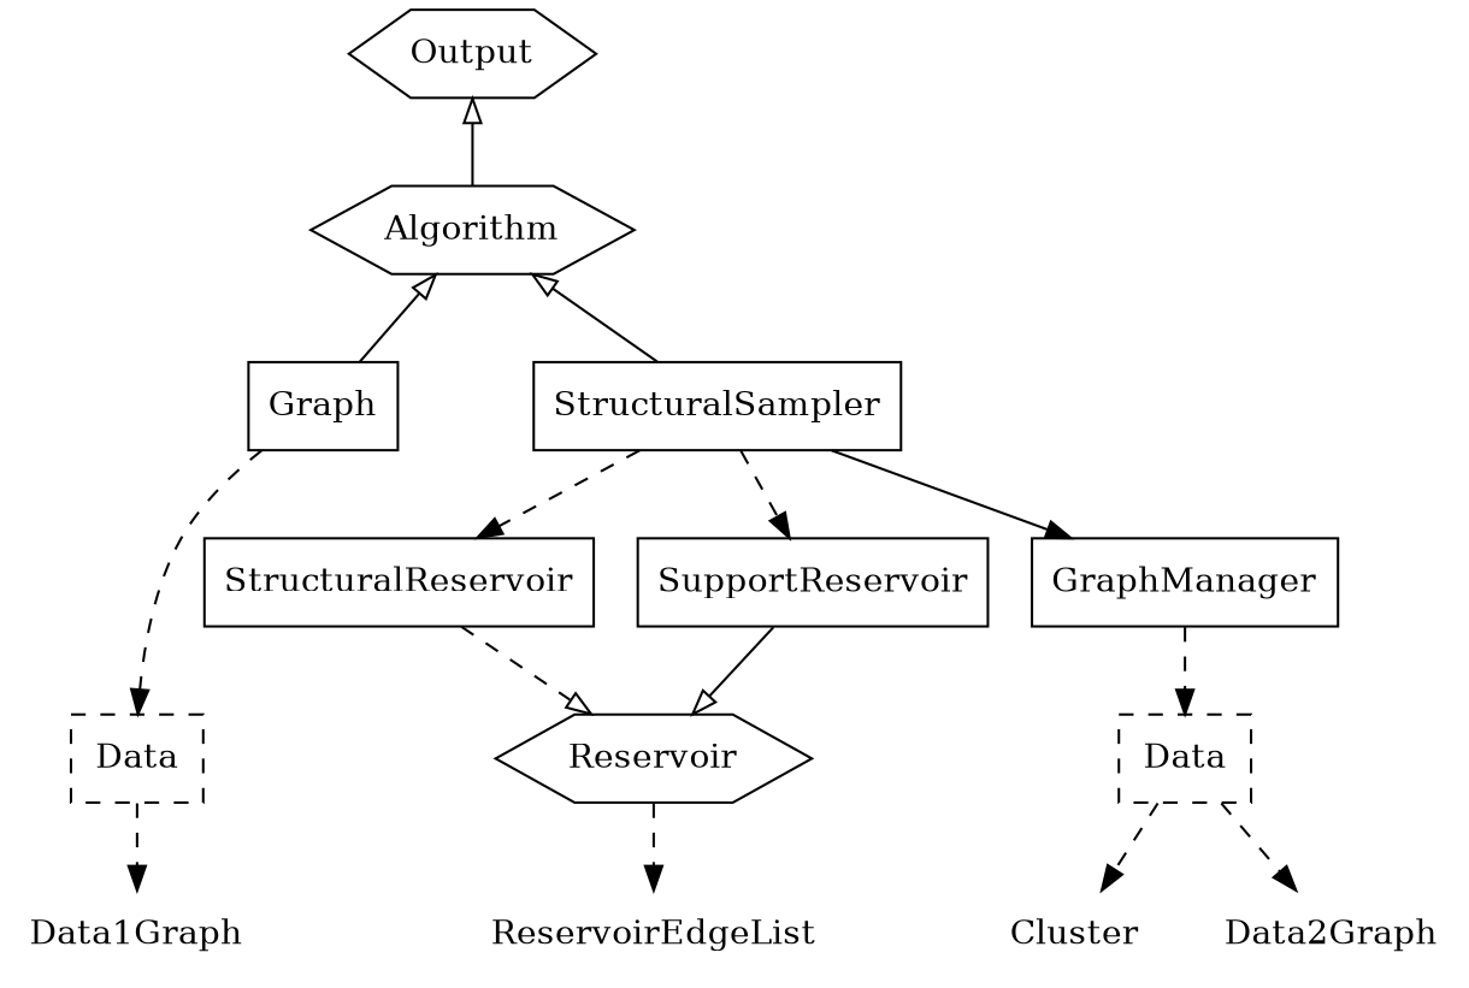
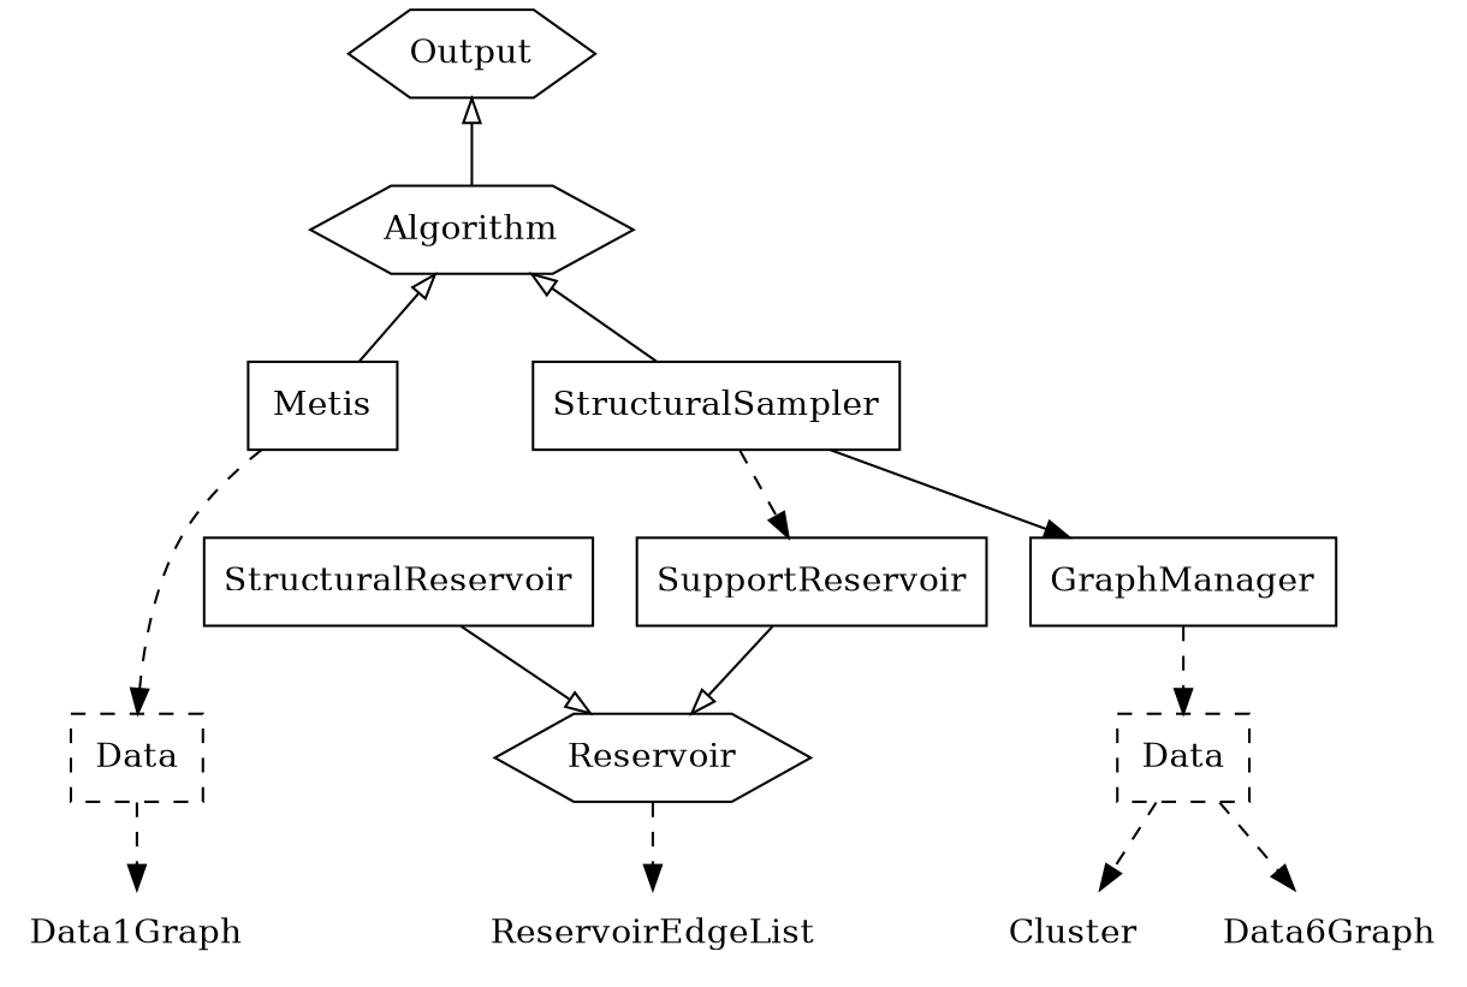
  digraph {
    node [shape=rect]
    edge [style=dashed]
    n1 [label=Data style=dashed]
    n2 [label=Data style=dashed]
    Data1Graph [shape=none]
    Cluster [shape=none]
-   Data2Graph [shape=none]
+   Data2Graph [shape=none label=Data6Graph]
    Output [shape=hexagon]
    Algorithm [shape=hexagon]
-   Metis [label="Graph"]
+   Metis
    StructuralSampler
    StructuralReservoir
    SupportReservoir
    GraphManager
    Reservoir [shape=hexagon]
    ReservoirEdgeList [shape=none]
    subgraph sub_1 {
      rank=same
      n1
      n2
    }
    n1 -> Data1Graph
    n2 -> Cluster
    n2 -> Data2Graph
    Output -> Algorithm [arrowtail=onormal dir=back style=""]
    Algorithm -> Metis [arrowtail=onormal dir=back style=""]
    Algorithm -> StructuralSampler [arrowtail=onormal dir=back style=""]
    Metis -> n1
-   StructuralSampler -> StructuralReservoir
    StructuralSampler -> SupportReservoir
    StructuralSampler -> GraphManager [style=solid]
-   StructuralReservoir -> Reservoir [arrowhead=onormal]
+   StructuralReservoir -> Reservoir [arrowhead=onormal style=""]
    SupportReservoir -> Reservoir [arrowhead=onormal style=""]
    GraphManager -> n2
    Reservoir -> ReservoirEdgeList
  }
